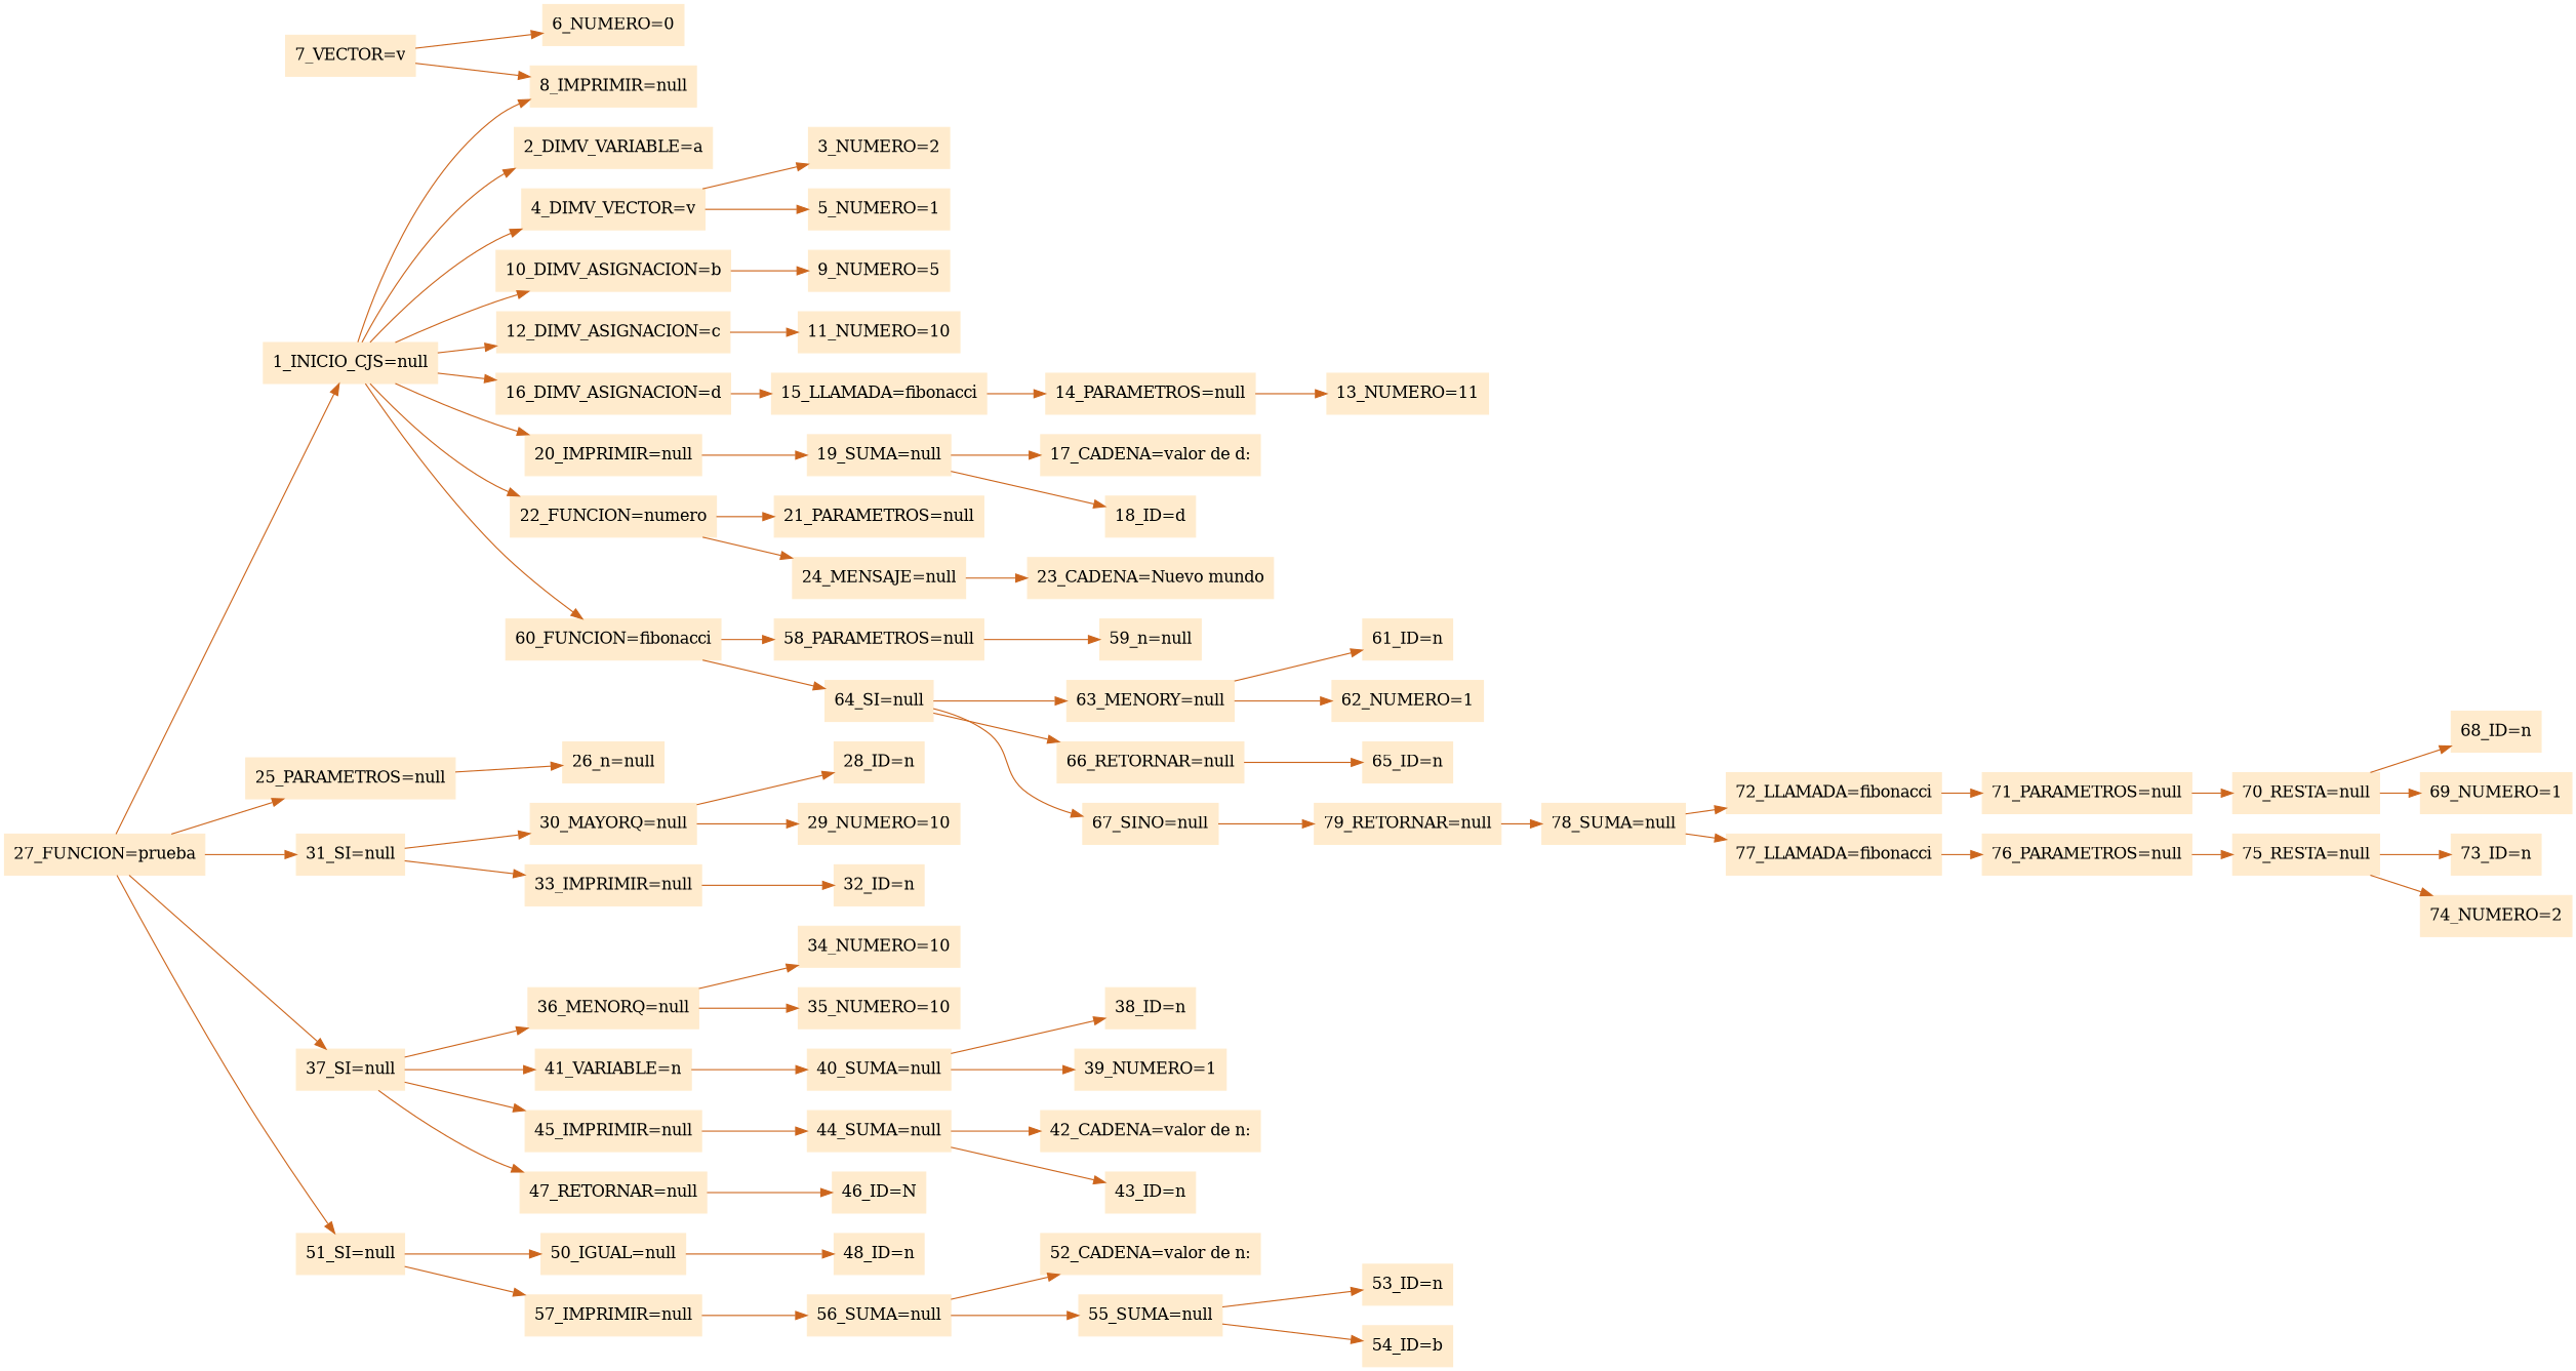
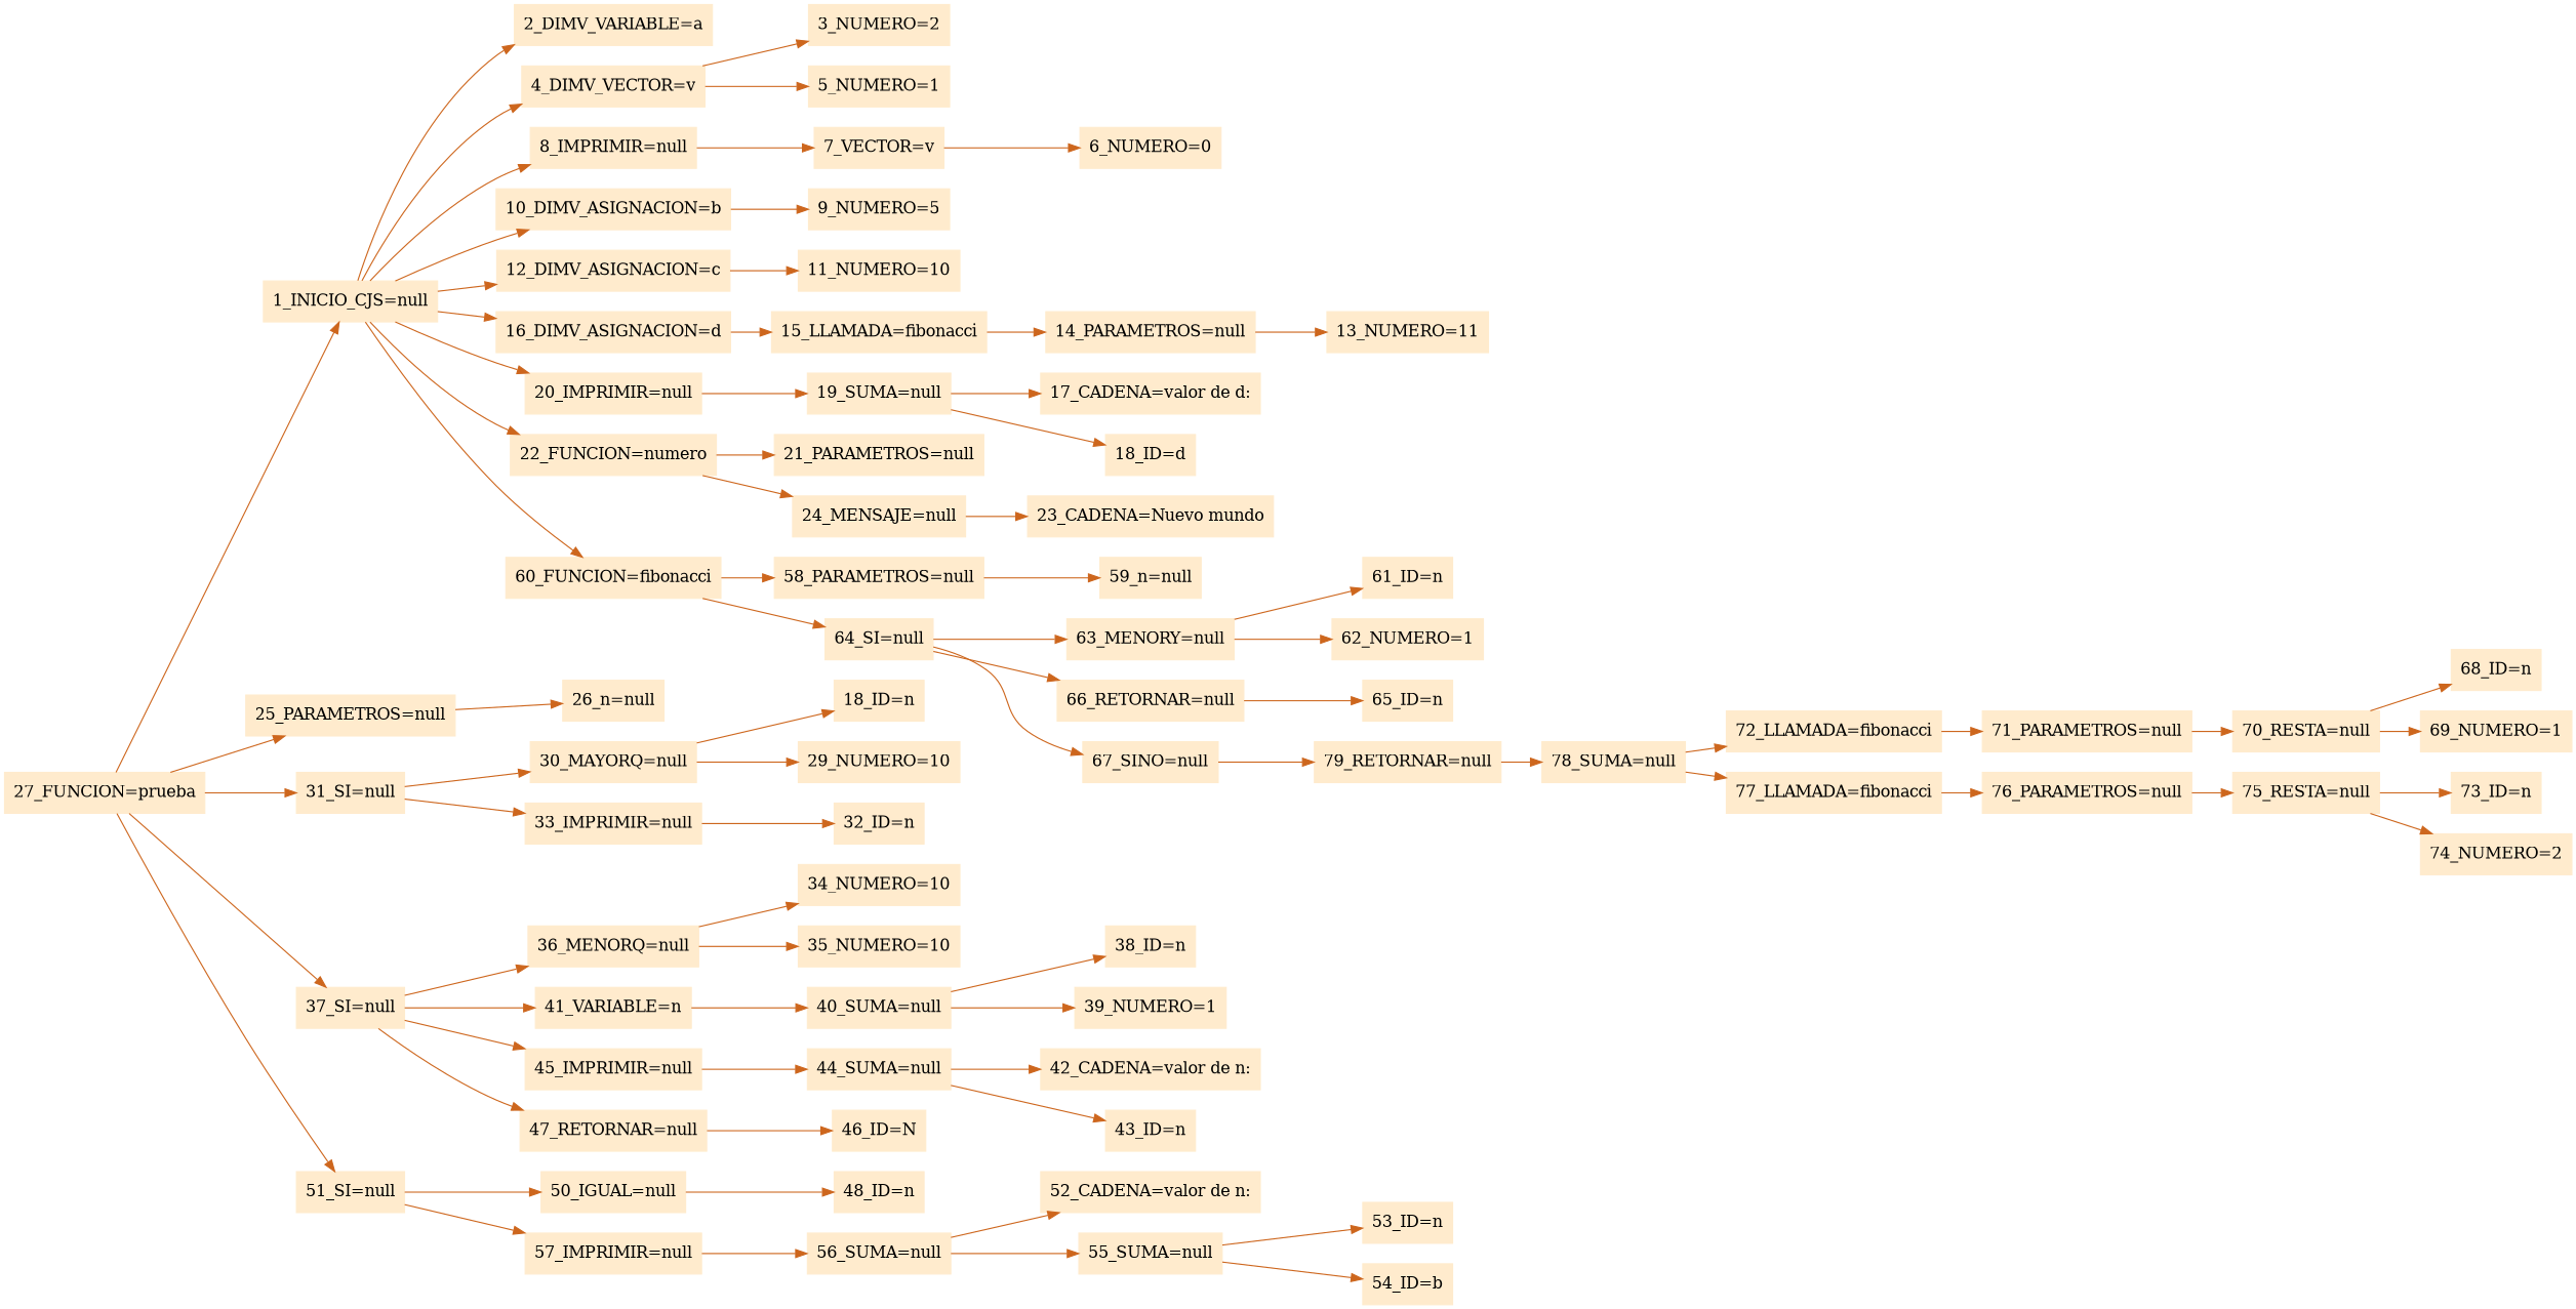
  digraph {
    rankdir=LR
    node [color=blanchedalmond shape=box style=filled]
    edge [color=chocolate3]
    "1_INICIO_CJS=null"
    "2_DIMV_VARIABLE=a"
    "4_DIMV_VECTOR=v"
    "8_IMPRIMIR=null"
    "10_DIMV_ASIGNACION=b"
    "12_DIMV_ASIGNACION=c"
    "16_DIMV_ASIGNACION=d"
    "20_IMPRIMIR=null"
    "22_FUNCION=numero"
    "60_FUNCION=fibonacci"
    "3_NUMERO=2"
    "5_NUMERO=1"
    "7_VECTOR=v"
    "9_NUMERO=5"
    "11_NUMERO=10"
    "15_LLAMADA=fibonacci"
    "19_SUMA=null"
    "21_PARAMETROS=null"
    "24_MENSAJE=null"
    "27_FUNCION=prueba"
    "25_PARAMETROS=null"
    "31_SI=null"
    "37_SI=null"
    "51_SI=null"
    "58_PARAMETROS=null"
    "64_SI=null"
    "6_NUMERO=0"
    "14_PARAMETROS=null"
    "13_NUMERO=11"
    "17_CADENA=valor de d:"
    "18_ID=d"
    "23_CADENA=Nuevo mundo"
    "26_n=null"
    "30_MAYORQ=null"
    "33_IMPRIMIR=null"
    "36_MENORQ=null"
    "41_VARIABLE=n"
    "45_IMPRIMIR=null"
    "47_RETORNAR=null"
    "50_IGUAL=null"
    "57_IMPRIMIR=null"
-   "28_ID=n"
+   "28_ID=n" [label="18_ID=n"]
    "29_NUMERO=10"
    "32_ID=n"
    "34_NUMERO=10"
    "35_NUMERO=10"
    "40_SUMA=null"
    "44_SUMA=null"
    "46_ID=N"
    "38_ID=n"
    "39_NUMERO=1"
    "42_CADENA=valor de n:"
    "43_ID=n"
    "48_ID=n"
    "56_SUMA=null"
    "52_CADENA=valor de n:"
    "55_SUMA=null"
    "53_ID=n"
    "54_ID=b"
    "59_n=null"
    "63_MENORY=null"
    "66_RETORNAR=null"
    "67_SINO=null"
    "61_ID=n"
    "62_NUMERO=1"
    "65_ID=n"
    "79_RETORNAR=null"
    "78_SUMA=null"
    "72_LLAMADA=fibonacci"
    "77_LLAMADA=fibonacci"
    "71_PARAMETROS=null"
    "76_PARAMETROS=null"
    "70_RESTA=null"
    "68_ID=n"
    "69_NUMERO=1"
    "75_RESTA=null"
    "73_ID=n"
    "74_NUMERO=2"
    "1_INICIO_CJS=null" -> "2_DIMV_VARIABLE=a"
    "1_INICIO_CJS=null" -> "4_DIMV_VECTOR=v"
    "1_INICIO_CJS=null" -> "8_IMPRIMIR=null"
    "1_INICIO_CJS=null" -> "10_DIMV_ASIGNACION=b"
    "1_INICIO_CJS=null" -> "12_DIMV_ASIGNACION=c"
    "1_INICIO_CJS=null" -> "16_DIMV_ASIGNACION=d"
    "1_INICIO_CJS=null" -> "20_IMPRIMIR=null"
    "1_INICIO_CJS=null" -> "22_FUNCION=numero"
    "1_INICIO_CJS=null" -> "60_FUNCION=fibonacci"
    "4_DIMV_VECTOR=v" -> "3_NUMERO=2"
    "4_DIMV_VECTOR=v" -> "5_NUMERO=1"
-   "7_VECTOR=v" -> "8_IMPRIMIR=null"
+   "8_IMPRIMIR=null" -> "7_VECTOR=v"
    "10_DIMV_ASIGNACION=b" -> "9_NUMERO=5"
    "12_DIMV_ASIGNACION=c" -> "11_NUMERO=10"
    "16_DIMV_ASIGNACION=d" -> "15_LLAMADA=fibonacci"
    "20_IMPRIMIR=null" -> "19_SUMA=null"
    "22_FUNCION=numero" -> "21_PARAMETROS=null"
    "22_FUNCION=numero" -> "24_MENSAJE=null"
    "60_FUNCION=fibonacci" -> "58_PARAMETROS=null"
    "60_FUNCION=fibonacci" -> "64_SI=null"
    "7_VECTOR=v" -> "6_NUMERO=0"
    "15_LLAMADA=fibonacci" -> "14_PARAMETROS=null"
    "19_SUMA=null" -> "17_CADENA=valor de d:"
    "19_SUMA=null" -> "18_ID=d"
    "24_MENSAJE=null" -> "23_CADENA=Nuevo mundo"
    "27_FUNCION=prueba" -> "1_INICIO_CJS=null"
    "27_FUNCION=prueba" -> "25_PARAMETROS=null"
    "27_FUNCION=prueba" -> "31_SI=null"
    "27_FUNCION=prueba" -> "37_SI=null"
    "27_FUNCION=prueba" -> "51_SI=null"
    "25_PARAMETROS=null" -> "26_n=null"
    "31_SI=null" -> "30_MAYORQ=null"
    "31_SI=null" -> "33_IMPRIMIR=null"
    "37_SI=null" -> "36_MENORQ=null"
    "37_SI=null" -> "41_VARIABLE=n"
    "37_SI=null" -> "45_IMPRIMIR=null"
    "37_SI=null" -> "47_RETORNAR=null"
    "51_SI=null" -> "50_IGUAL=null"
    "51_SI=null" -> "57_IMPRIMIR=null"
    "58_PARAMETROS=null" -> "59_n=null"
    "64_SI=null" -> "63_MENORY=null"
    "64_SI=null" -> "66_RETORNAR=null"
    "64_SI=null" -> "67_SINO=null"
    "14_PARAMETROS=null" -> "13_NUMERO=11"
    "30_MAYORQ=null" -> "28_ID=n"
    "30_MAYORQ=null" -> "29_NUMERO=10"
    "33_IMPRIMIR=null" -> "32_ID=n"
    "36_MENORQ=null" -> "34_NUMERO=10"
    "36_MENORQ=null" -> "35_NUMERO=10"
    "41_VARIABLE=n" -> "40_SUMA=null"
    "45_IMPRIMIR=null" -> "44_SUMA=null"
    "47_RETORNAR=null" -> "46_ID=N"
    "50_IGUAL=null" -> "48_ID=n"
    "57_IMPRIMIR=null" -> "56_SUMA=null"
    "40_SUMA=null" -> "38_ID=n"
    "40_SUMA=null" -> "39_NUMERO=1"
    "44_SUMA=null" -> "42_CADENA=valor de n:"
    "44_SUMA=null" -> "43_ID=n"
    "56_SUMA=null" -> "52_CADENA=valor de n:"
    "56_SUMA=null" -> "55_SUMA=null"
    "55_SUMA=null" -> "53_ID=n"
    "55_SUMA=null" -> "54_ID=b"
    "63_MENORY=null" -> "61_ID=n"
    "63_MENORY=null" -> "62_NUMERO=1"
    "66_RETORNAR=null" -> "65_ID=n"
    "67_SINO=null" -> "79_RETORNAR=null"
    "79_RETORNAR=null" -> "78_SUMA=null"
    "78_SUMA=null" -> "72_LLAMADA=fibonacci"
    "78_SUMA=null" -> "77_LLAMADA=fibonacci"
    "72_LLAMADA=fibonacci" -> "71_PARAMETROS=null"
    "77_LLAMADA=fibonacci" -> "76_PARAMETROS=null"
    "71_PARAMETROS=null" -> "70_RESTA=null"
    "76_PARAMETROS=null" -> "75_RESTA=null"
    "70_RESTA=null" -> "68_ID=n"
    "70_RESTA=null" -> "69_NUMERO=1"
    "75_RESTA=null" -> "73_ID=n"
    "75_RESTA=null" -> "74_NUMERO=2"
  }
